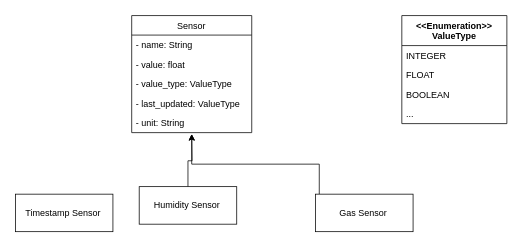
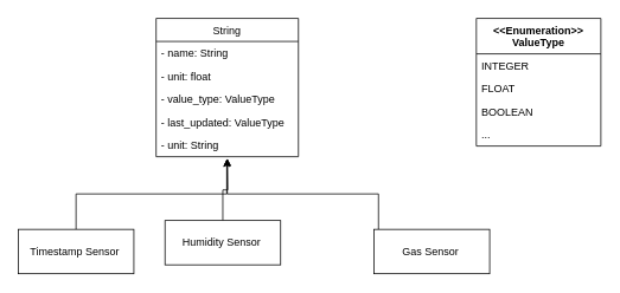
  <mxCell id="0" />
  <mxCell id="1" parent="0" />
- <mxCell id="2" value="Sensor" style="swimlane;fontStyle=0;childLayout=stackLayout;horizontal=1;startSize=26;fillColor=none;horizontalStack=0;resizeParent=1;resizeParentMax=0;resizeLast=0;collapsible=1;marginBottom=0;" vertex="1" parent="1"><mxGeometry x="175" y="20" width="160" height="156" as="geometry" /></mxCell>
+ <mxCell id="2" value="String" style="swimlane;fontStyle=0;childLayout=stackLayout;horizontal=1;startSize=26;fillColor=none;horizontalStack=0;resizeParent=1;resizeParentMax=0;resizeLast=0;collapsible=1;marginBottom=0;" vertex="1" parent="1"><mxGeometry x="175" y="20" width="160" height="156" as="geometry" /></mxCell>
  <mxCell id="3" value="- name: String" style="text;strokeColor=none;fillColor=none;align=left;verticalAlign=top;spacingLeft=4;spacingRight=4;overflow=hidden;rotatable=0;points=[[0,0.5],[1,0.5]];portConstraint=eastwest;" vertex="1" parent="2"><mxGeometry y="26" width="160" height="26" as="geometry" /></mxCell>
- <mxCell id="4" value="- value: float" style="text;strokeColor=none;fillColor=none;align=left;verticalAlign=top;spacingLeft=4;spacingRight=4;overflow=hidden;rotatable=0;points=[[0,0.5],[1,0.5]];portConstraint=eastwest;" vertex="1" parent="2"><mxGeometry y="52" width="160" height="26" as="geometry" /></mxCell>
+ <mxCell id="4" value="- unit: float" style="text;strokeColor=none;fillColor=none;align=left;verticalAlign=top;spacingLeft=4;spacingRight=4;overflow=hidden;rotatable=0;points=[[0,0.5],[1,0.5]];portConstraint=eastwest;" vertex="1" parent="2"><mxGeometry y="52" width="160" height="26" as="geometry" /></mxCell>
  <mxCell id="5" value="- value_type: ValueType" style="text;strokeColor=none;fillColor=none;align=left;verticalAlign=top;spacingLeft=4;spacingRight=4;overflow=hidden;rotatable=0;points=[[0,0.5],[1,0.5]];portConstraint=eastwest;" vertex="1" parent="2"><mxGeometry y="78" width="160" height="26" as="geometry" /></mxCell>
  <mxCell id="6" value="- last_updated: ValueType" style="text;strokeColor=none;fillColor=none;align=left;verticalAlign=top;spacingLeft=4;spacingRight=4;overflow=hidden;rotatable=0;points=[[0,0.5],[1,0.5]];portConstraint=eastwest;" vertex="1" parent="2"><mxGeometry y="104" width="160" height="26" as="geometry" /></mxCell>
  <mxCell id="7" value="- unit: String" style="text;strokeColor=none;fillColor=none;align=left;verticalAlign=top;spacingLeft=4;spacingRight=4;overflow=hidden;rotatable=0;points=[[0,0.5],[1,0.5]];portConstraint=eastwest;" vertex="1" parent="2"><mxGeometry y="130" width="160" height="26" as="geometry" /></mxCell>
+ <mxCell id="8" value="" style="edgeStyle=orthogonalEdgeStyle;rounded=0;orthogonalLoop=1;jettySize=auto;html=1;entryX=0.497;entryY=1.118;entryDx=0;entryDy=0;entryPerimeter=0;" edge="1" parent="1" source="9" target="7"><mxGeometry relative="1" as="geometry"><mxPoint x="85" y="178" as="targetPoint" /><Array as="points"><mxPoint x="85" y="218" /><mxPoint x="255" y="218" /></Array></mxGeometry></mxCell>
  <mxCell id="9" value="Timestamp Sensor&amp;nbsp;" style="html=1;" vertex="1" parent="1"><mxGeometry x="20" y="258" width="130" height="50" as="geometry" /></mxCell>
  <mxCell id="10" value="" style="edgeStyle=orthogonalEdgeStyle;rounded=0;orthogonalLoop=1;jettySize=auto;html=1;" edge="1" parent="1" source="11"><mxGeometry relative="1" as="geometry"><mxPoint x="255" y="178" as="targetPoint" /></mxGeometry></mxCell>
  <mxCell id="11" value="Humidity Sensor&amp;nbsp;" style="html=1;" vertex="1" parent="1"><mxGeometry x="185" y="248" width="130" height="50" as="geometry" /></mxCell>
  <mxCell id="12" value="" style="edgeStyle=orthogonalEdgeStyle;rounded=0;orthogonalLoop=1;jettySize=auto;html=1;" edge="1" parent="1" source="13"><mxGeometry relative="1" as="geometry"><mxPoint x="255" y="178" as="targetPoint" /><Array as="points"><mxPoint x="425" y="218" /><mxPoint x="255" y="218" /></Array></mxGeometry></mxCell>
  <mxCell id="13" value="Gas Sensor&amp;nbsp;" style="html=1;" vertex="1" parent="1"><mxGeometry x="420" y="258" width="130" height="50" as="geometry" /></mxCell>
  <mxCell id="14" value="&lt;&lt;Enumeration&gt;&gt;&#10;ValueType" style="swimlane;fontStyle=1;childLayout=stackLayout;horizontal=1;startSize=40;fillColor=none;horizontalStack=0;resizeParent=1;resizeParentMax=0;resizeLast=0;collapsible=1;marginBottom=0;" vertex="1" parent="1"><mxGeometry x="535" y="20" width="140" height="144" as="geometry" /></mxCell>
  <mxCell id="15" value="INTEGER" style="text;strokeColor=none;fillColor=none;align=left;verticalAlign=top;spacingLeft=4;spacingRight=4;overflow=hidden;rotatable=0;points=[[0,0.5],[1,0.5]];portConstraint=eastwest;" vertex="1" parent="14"><mxGeometry y="40" width="140" height="26" as="geometry" /></mxCell>
  <mxCell id="16" value="FLOAT" style="text;strokeColor=none;fillColor=none;align=left;verticalAlign=top;spacingLeft=4;spacingRight=4;overflow=hidden;rotatable=0;points=[[0,0.5],[1,0.5]];portConstraint=eastwest;" vertex="1" parent="14"><mxGeometry y="66" width="140" height="26" as="geometry" /></mxCell>
  <mxCell id="17" value="BOOLEAN" style="text;strokeColor=none;fillColor=none;align=left;verticalAlign=top;spacingLeft=4;spacingRight=4;overflow=hidden;rotatable=0;points=[[0,0.5],[1,0.5]];portConstraint=eastwest;" vertex="1" parent="14"><mxGeometry y="92" width="140" height="26" as="geometry" /></mxCell>
  <mxCell id="18" value="..." style="text;strokeColor=none;fillColor=none;align=left;verticalAlign=top;spacingLeft=4;spacingRight=4;overflow=hidden;rotatable=0;points=[[0,0.5],[1,0.5]];portConstraint=eastwest;" vertex="1" parent="14"><mxGeometry y="118" width="140" height="26" as="geometry" /></mxCell>
